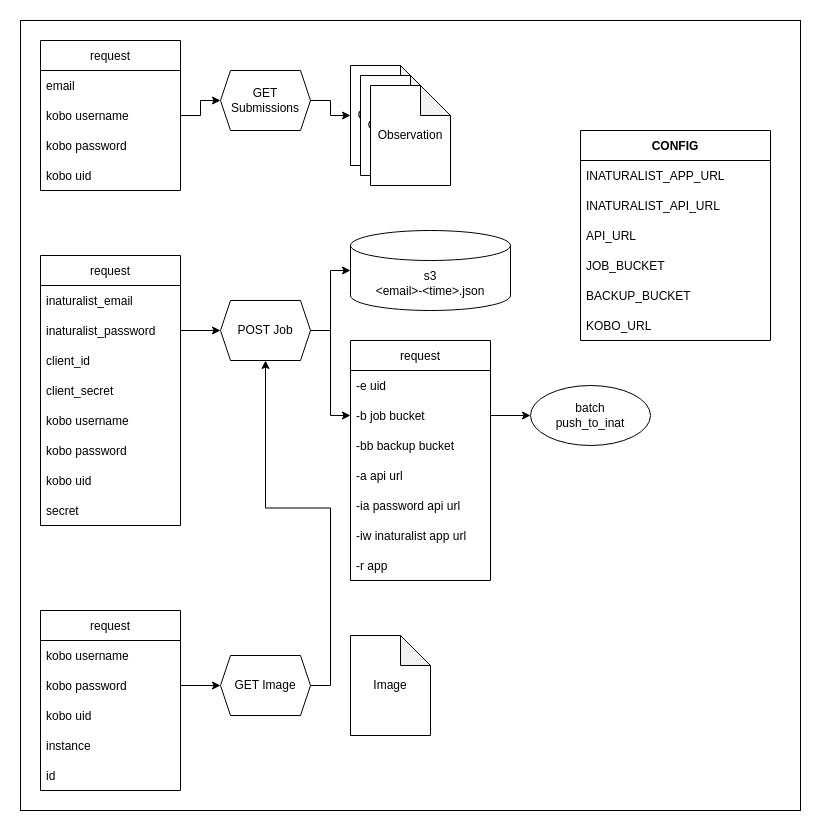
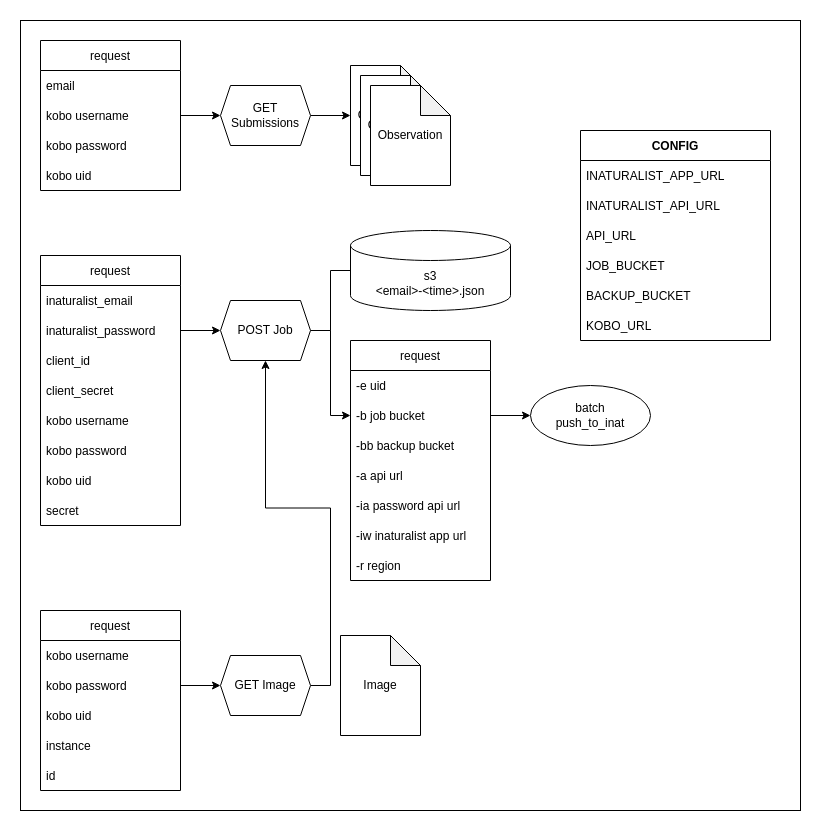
  <mxCell id="0" />
  <mxCell id="1" parent="0" />
  <mxCell id="2" value="" style="rounded=0;whiteSpace=wrap;html=1;" parent="1" vertex="1"><mxGeometry x="20" y="20" width="780" height="790" as="geometry" /></mxCell>
- <mxCell id="3" style="edgeStyle=orthogonalEdgeStyle;rounded=0;orthogonalLoop=1;jettySize=auto;html=1;exitX=1;exitY=0.5;exitDx=0;exitDy=0;entryX=0;entryY=0.5;entryDx=0;entryDy=0;entryPerimeter=0;" parent="1" source="5" target="16" edge="1"><mxGeometry relative="1" as="geometry" /></mxCell>
+ <mxCell id="3" style="edgeStyle=orthogonalEdgeStyle;rounded=0;orthogonalLoop=1;jettySize=auto;html=1;exitX=1;exitY=0.5;exitDx=0;exitDy=0;entryX=0;entryY=0.5;entryDx=0;entryDy=0;entryPerimeter=0;endArrow=none;" parent="1" source="5" target="16" edge="1"><mxGeometry relative="1" as="geometry" /></mxCell>
  <mxCell id="4" style="edgeStyle=orthogonalEdgeStyle;rounded=0;orthogonalLoop=1;jettySize=auto;html=1;exitX=1;exitY=0.5;exitDx=0;exitDy=0;entryX=0;entryY=0.5;entryDx=0;entryDy=0;" parent="1" source="5" target="20" edge="1"><mxGeometry relative="1" as="geometry" /></mxCell>
  <mxCell id="5" value="POST Job" style="shape=hexagon;perimeter=hexagonPerimeter2;whiteSpace=wrap;html=1;fixedSize=1;size=10;" parent="1" vertex="1"><mxGeometry x="220" y="300" width="90" height="60" as="geometry" /></mxCell>
  <mxCell id="6" value="request" style="swimlane;fontStyle=0;childLayout=stackLayout;horizontal=1;startSize=30;horizontalStack=0;resizeParent=1;resizeParentMax=0;resizeLast=0;collapsible=1;marginBottom=0;" parent="1" vertex="1"><mxGeometry x="40" y="255" width="140" height="270" as="geometry" /></mxCell>
  <mxCell id="7" value="inaturalist_email" style="text;strokeColor=none;fillColor=none;align=left;verticalAlign=middle;spacingLeft=4;spacingRight=4;overflow=hidden;points=[[0,0.5],[1,0.5]];portConstraint=eastwest;rotatable=0;" parent="6" vertex="1"><mxGeometry y="30" width="140" height="30" as="geometry" /></mxCell>
  <mxCell id="8" value="inaturalist_password" style="text;strokeColor=none;fillColor=none;align=left;verticalAlign=middle;spacingLeft=4;spacingRight=4;overflow=hidden;points=[[0,0.5],[1,0.5]];portConstraint=eastwest;rotatable=0;" parent="6" vertex="1"><mxGeometry y="60" width="140" height="30" as="geometry" /></mxCell>
  <mxCell id="9" value="client_id" style="text;strokeColor=none;fillColor=none;align=left;verticalAlign=middle;spacingLeft=4;spacingRight=4;overflow=hidden;points=[[0,0.5],[1,0.5]];portConstraint=eastwest;rotatable=0;" parent="6" vertex="1"><mxGeometry y="90" width="140" height="30" as="geometry" /></mxCell>
  <mxCell id="10" value="client_secret" style="text;strokeColor=none;fillColor=none;align=left;verticalAlign=middle;spacingLeft=4;spacingRight=4;overflow=hidden;points=[[0,0.5],[1,0.5]];portConstraint=eastwest;rotatable=0;" parent="6" vertex="1"><mxGeometry y="120" width="140" height="30" as="geometry" /></mxCell>
  <mxCell id="11" value="kobo username" style="text;strokeColor=none;fillColor=none;align=left;verticalAlign=middle;spacingLeft=4;spacingRight=4;overflow=hidden;points=[[0,0.5],[1,0.5]];portConstraint=eastwest;rotatable=0;" parent="6" vertex="1"><mxGeometry y="150" width="140" height="30" as="geometry" /></mxCell>
  <mxCell id="12" value="kobo password" style="text;strokeColor=none;fillColor=none;align=left;verticalAlign=middle;spacingLeft=4;spacingRight=4;overflow=hidden;points=[[0,0.5],[1,0.5]];portConstraint=eastwest;rotatable=0;" parent="6" vertex="1"><mxGeometry y="180" width="140" height="30" as="geometry" /></mxCell>
  <mxCell id="13" value="kobo uid" style="text;strokeColor=none;fillColor=none;align=left;verticalAlign=middle;spacingLeft=4;spacingRight=4;overflow=hidden;points=[[0,0.5],[1,0.5]];portConstraint=eastwest;rotatable=0;" parent="6" vertex="1"><mxGeometry y="210" width="140" height="30" as="geometry" /></mxCell>
  <mxCell id="14" value="secret" style="text;strokeColor=none;fillColor=none;align=left;verticalAlign=middle;spacingLeft=4;spacingRight=4;overflow=hidden;points=[[0,0.5],[1,0.5]];portConstraint=eastwest;rotatable=0;" parent="6" vertex="1"><mxGeometry y="240" width="140" height="30" as="geometry" /></mxCell>
  <mxCell id="15" style="edgeStyle=orthogonalEdgeStyle;rounded=0;orthogonalLoop=1;jettySize=auto;html=1;exitX=1;exitY=0.5;exitDx=0;exitDy=0;entryX=0;entryY=0.5;entryDx=0;entryDy=0;" parent="1" source="8" target="5" edge="1"><mxGeometry relative="1" as="geometry" /></mxCell>
  <mxCell id="16" value="s3&lt;br&gt;&amp;lt;email&amp;gt;-&amp;lt;time&amp;gt;.json" style="shape=cylinder3;whiteSpace=wrap;html=1;boundedLbl=1;backgroundOutline=1;size=15;" parent="1" vertex="1"><mxGeometry x="350" y="230" width="160" height="80" as="geometry" /></mxCell>
  <mxCell id="17" value="batch&lt;br&gt;push_to_inat" style="ellipse;whiteSpace=wrap;html=1;" parent="1" vertex="1"><mxGeometry x="530" y="385" width="120" height="60" as="geometry" /></mxCell>
  <mxCell id="18" value="request" style="swimlane;fontStyle=0;childLayout=stackLayout;horizontal=1;startSize=30;horizontalStack=0;resizeParent=1;resizeParentMax=0;resizeLast=0;collapsible=1;marginBottom=0;" parent="1" vertex="1"><mxGeometry x="350" y="340" width="140" height="240" as="geometry" /></mxCell>
  <mxCell id="19" value="-e uid" style="text;strokeColor=none;fillColor=none;align=left;verticalAlign=middle;spacingLeft=4;spacingRight=4;overflow=hidden;points=[[0,0.5],[1,0.5]];portConstraint=eastwest;rotatable=0;" parent="18" vertex="1"><mxGeometry y="30" width="140" height="30" as="geometry" /></mxCell>
  <mxCell id="20" value="-b job bucket" style="text;strokeColor=none;fillColor=none;align=left;verticalAlign=middle;spacingLeft=4;spacingRight=4;overflow=hidden;points=[[0,0.5],[1,0.5]];portConstraint=eastwest;rotatable=0;" parent="18" vertex="1"><mxGeometry y="60" width="140" height="30" as="geometry" /></mxCell>
  <mxCell id="21" value="-bb backup bucket" style="text;strokeColor=none;fillColor=none;align=left;verticalAlign=middle;spacingLeft=4;spacingRight=4;overflow=hidden;points=[[0,0.5],[1,0.5]];portConstraint=eastwest;rotatable=0;" parent="18" vertex="1"><mxGeometry y="90" width="140" height="30" as="geometry" /></mxCell>
  <mxCell id="22" value="-a api url" style="text;strokeColor=none;fillColor=none;align=left;verticalAlign=middle;spacingLeft=4;spacingRight=4;overflow=hidden;points=[[0,0.5],[1,0.5]];portConstraint=eastwest;rotatable=0;" parent="18" vertex="1"><mxGeometry y="120" width="140" height="30" as="geometry" /></mxCell>
  <mxCell id="23" value="-ia password api url" style="text;strokeColor=none;fillColor=none;align=left;verticalAlign=middle;spacingLeft=4;spacingRight=4;overflow=hidden;points=[[0,0.5],[1,0.5]];portConstraint=eastwest;rotatable=0;" parent="18" vertex="1"><mxGeometry y="150" width="140" height="30" as="geometry" /></mxCell>
  <mxCell id="24" value="-iw inaturalist app url" style="text;strokeColor=none;fillColor=none;align=left;verticalAlign=middle;spacingLeft=4;spacingRight=4;overflow=hidden;points=[[0,0.5],[1,0.5]];portConstraint=eastwest;rotatable=0;" parent="18" vertex="1"><mxGeometry y="180" width="140" height="30" as="geometry" /></mxCell>
- <mxCell id="25" value="-r app" style="text;strokeColor=none;fillColor=none;align=left;verticalAlign=middle;spacingLeft=4;spacingRight=4;overflow=hidden;points=[[0,0.5],[1,0.5]];portConstraint=eastwest;rotatable=0;" parent="18" vertex="1"><mxGeometry y="210" width="140" height="30" as="geometry" /></mxCell>
+ <mxCell id="25" value="-r region" style="text;strokeColor=none;fillColor=none;align=left;verticalAlign=middle;spacingLeft=4;spacingRight=4;overflow=hidden;points=[[0,0.5],[1,0.5]];portConstraint=eastwest;rotatable=0;" parent="18" vertex="1"><mxGeometry y="210" width="140" height="30" as="geometry" /></mxCell>
  <mxCell id="26" style="edgeStyle=orthogonalEdgeStyle;rounded=0;orthogonalLoop=1;jettySize=auto;html=1;exitX=1;exitY=0.5;exitDx=0;exitDy=0;entryX=0;entryY=0.5;entryDx=0;entryDy=0;" parent="1" source="20" target="17" edge="1"><mxGeometry relative="1" as="geometry" /></mxCell>
  <mxCell id="27" value="CONFIG" style="swimlane;fontStyle=1;childLayout=stackLayout;horizontal=1;startSize=30;horizontalStack=0;resizeParent=1;resizeParentMax=0;resizeLast=0;collapsible=1;marginBottom=0;" parent="1" vertex="1"><mxGeometry x="580" y="130" width="190" height="210" as="geometry" /></mxCell>
  <mxCell id="28" value="INATURALIST_APP_URL" style="text;strokeColor=none;fillColor=none;align=left;verticalAlign=middle;spacingLeft=4;spacingRight=4;overflow=hidden;points=[[0,0.5],[1,0.5]];portConstraint=eastwest;rotatable=0;" parent="27" vertex="1"><mxGeometry y="30" width="190" height="30" as="geometry" /></mxCell>
  <mxCell id="29" value="INATURALIST_API_URL" style="text;strokeColor=none;fillColor=none;align=left;verticalAlign=middle;spacingLeft=4;spacingRight=4;overflow=hidden;points=[[0,0.5],[1,0.5]];portConstraint=eastwest;rotatable=0;" parent="27" vertex="1"><mxGeometry y="60" width="190" height="30" as="geometry" /></mxCell>
  <mxCell id="30" value="API_URL" style="text;strokeColor=none;fillColor=none;align=left;verticalAlign=middle;spacingLeft=4;spacingRight=4;overflow=hidden;points=[[0,0.5],[1,0.5]];portConstraint=eastwest;rotatable=0;" parent="27" vertex="1"><mxGeometry y="90" width="190" height="30" as="geometry" /></mxCell>
  <mxCell id="31" value="JOB_BUCKET" style="text;strokeColor=none;fillColor=none;align=left;verticalAlign=middle;spacingLeft=4;spacingRight=4;overflow=hidden;points=[[0,0.5],[1,0.5]];portConstraint=eastwest;rotatable=0;" parent="27" vertex="1"><mxGeometry y="120" width="190" height="30" as="geometry" /></mxCell>
  <mxCell id="32" value="BACKUP_BUCKET" style="text;strokeColor=none;fillColor=none;align=left;verticalAlign=middle;spacingLeft=4;spacingRight=4;overflow=hidden;points=[[0,0.5],[1,0.5]];portConstraint=eastwest;rotatable=0;" parent="27" vertex="1"><mxGeometry y="150" width="190" height="30" as="geometry" /></mxCell>
  <mxCell id="33" value="KOBO_URL" style="text;strokeColor=none;fillColor=none;align=left;verticalAlign=middle;spacingLeft=4;spacingRight=4;overflow=hidden;points=[[0,0.5],[1,0.5]];portConstraint=eastwest;rotatable=0;" parent="27" vertex="1"><mxGeometry y="180" width="190" height="30" as="geometry" /></mxCell>
  <mxCell id="34" value="request" style="swimlane;fontStyle=0;childLayout=stackLayout;horizontal=1;startSize=30;horizontalStack=0;resizeParent=1;resizeParentMax=0;resizeLast=0;collapsible=1;marginBottom=0;" parent="1" vertex="1"><mxGeometry x="40" y="40" width="140" height="150" as="geometry" /></mxCell>
  <mxCell id="35" value="email" style="text;strokeColor=none;fillColor=none;align=left;verticalAlign=middle;spacingLeft=4;spacingRight=4;overflow=hidden;points=[[0,0.5],[1,0.5]];portConstraint=eastwest;rotatable=0;" parent="34" vertex="1"><mxGeometry y="30" width="140" height="30" as="geometry" /></mxCell>
  <mxCell id="36" value="kobo username" style="text;strokeColor=none;fillColor=none;align=left;verticalAlign=middle;spacingLeft=4;spacingRight=4;overflow=hidden;points=[[0,0.5],[1,0.5]];portConstraint=eastwest;rotatable=0;" parent="34" vertex="1"><mxGeometry y="60" width="140" height="30" as="geometry" /></mxCell>
  <mxCell id="37" value="kobo password" style="text;strokeColor=none;fillColor=none;align=left;verticalAlign=middle;spacingLeft=4;spacingRight=4;overflow=hidden;points=[[0,0.5],[1,0.5]];portConstraint=eastwest;rotatable=0;" parent="34" vertex="1"><mxGeometry y="90" width="140" height="30" as="geometry" /></mxCell>
  <mxCell id="38" value="kobo uid" style="text;strokeColor=none;fillColor=none;align=left;verticalAlign=middle;spacingLeft=4;spacingRight=4;overflow=hidden;points=[[0,0.5],[1,0.5]];portConstraint=eastwest;rotatable=0;" parent="34" vertex="1"><mxGeometry y="120" width="140" height="30" as="geometry" /></mxCell>
  <mxCell id="39" style="edgeStyle=orthogonalEdgeStyle;rounded=0;orthogonalLoop=1;jettySize=auto;html=1;exitX=1;exitY=0.5;exitDx=0;exitDy=0;entryX=0;entryY=0.5;entryDx=0;entryDy=0;entryPerimeter=0;" parent="1" source="40" target="43" edge="1"><mxGeometry relative="1" as="geometry" /></mxCell>
- <mxCell id="40" value="GET Submissions" style="shape=hexagon;perimeter=hexagonPerimeter2;whiteSpace=wrap;html=1;fixedSize=1;size=10;" parent="1" vertex="1"><mxGeometry x="220" y="70" width="90" height="60" as="geometry" /></mxCell>
+ <mxCell id="40" value="GET Submissions" style="shape=hexagon;perimeter=hexagonPerimeter2;whiteSpace=wrap;html=1;fixedSize=1;size=10;" parent="1" vertex="1"><mxGeometry x="220" y="85" width="90" height="60" as="geometry" /></mxCell>
  <mxCell id="41" style="edgeStyle=orthogonalEdgeStyle;rounded=0;orthogonalLoop=1;jettySize=auto;html=1;exitX=1;exitY=0.5;exitDx=0;exitDy=0;entryX=0;entryY=0.5;entryDx=0;entryDy=0;" parent="1" source="36" target="40" edge="1"><mxGeometry relative="1" as="geometry" /></mxCell>
  <mxCell id="42" value="" style="group" parent="1" vertex="1" connectable="0"><mxGeometry x="350" y="65" width="100" height="120" as="geometry" /></mxCell>
  <mxCell id="43" value="Observation" style="shape=note;whiteSpace=wrap;html=1;backgroundOutline=1;darkOpacity=0.05;" parent="42" vertex="1"><mxGeometry width="80" height="100" as="geometry" /></mxCell>
  <mxCell id="44" value="Observation" style="shape=note;whiteSpace=wrap;html=1;backgroundOutline=1;darkOpacity=0.05;" parent="42" vertex="1"><mxGeometry x="10" y="10" width="80" height="100" as="geometry" /></mxCell>
  <mxCell id="45" value="Observation" style="shape=note;whiteSpace=wrap;html=1;backgroundOutline=1;darkOpacity=0.05;" parent="42" vertex="1"><mxGeometry x="20" y="20" width="80" height="100" as="geometry" /></mxCell>
  <mxCell id="46" value="request" style="swimlane;fontStyle=0;childLayout=stackLayout;horizontal=1;startSize=30;horizontalStack=0;resizeParent=1;resizeParentMax=0;resizeLast=0;collapsible=1;marginBottom=0;" parent="1" vertex="1"><mxGeometry x="40" y="610" width="140" height="180" as="geometry" /></mxCell>
  <mxCell id="47" value="kobo username" style="text;strokeColor=none;fillColor=none;align=left;verticalAlign=middle;spacingLeft=4;spacingRight=4;overflow=hidden;points=[[0,0.5],[1,0.5]];portConstraint=eastwest;rotatable=0;" parent="46" vertex="1"><mxGeometry y="30" width="140" height="30" as="geometry" /></mxCell>
  <mxCell id="48" value="kobo password" style="text;strokeColor=none;fillColor=none;align=left;verticalAlign=middle;spacingLeft=4;spacingRight=4;overflow=hidden;points=[[0,0.5],[1,0.5]];portConstraint=eastwest;rotatable=0;" parent="46" vertex="1"><mxGeometry y="60" width="140" height="30" as="geometry" /></mxCell>
  <mxCell id="49" value="kobo uid" style="text;strokeColor=none;fillColor=none;align=left;verticalAlign=middle;spacingLeft=4;spacingRight=4;overflow=hidden;points=[[0,0.5],[1,0.5]];portConstraint=eastwest;rotatable=0;" parent="46" vertex="1"><mxGeometry y="90" width="140" height="30" as="geometry" /></mxCell>
  <mxCell id="50" value="instance" style="text;strokeColor=none;fillColor=none;align=left;verticalAlign=middle;spacingLeft=4;spacingRight=4;overflow=hidden;points=[[0,0.5],[1,0.5]];portConstraint=eastwest;rotatable=0;" parent="46" vertex="1"><mxGeometry y="120" width="140" height="30" as="geometry" /></mxCell>
  <mxCell id="51" value="id" style="text;strokeColor=none;fillColor=none;align=left;verticalAlign=middle;spacingLeft=4;spacingRight=4;overflow=hidden;points=[[0,0.5],[1,0.5]];portConstraint=eastwest;rotatable=0;" parent="46" vertex="1"><mxGeometry y="150" width="140" height="30" as="geometry" /></mxCell>
  <mxCell id="52" style="edgeStyle=orthogonalEdgeStyle;rounded=0;orthogonalLoop=1;jettySize=auto;html=1;exitX=1;exitY=0.5;exitDx=0;exitDy=0;" parent="1" source="53" target="5" edge="1"><mxGeometry relative="1" as="geometry" /></mxCell>
  <mxCell id="53" value="GET Image" style="shape=hexagon;perimeter=hexagonPerimeter2;whiteSpace=wrap;html=1;fixedSize=1;size=10;" parent="1" vertex="1"><mxGeometry x="220" y="655" width="90" height="60" as="geometry" /></mxCell>
  <mxCell id="54" style="edgeStyle=orthogonalEdgeStyle;rounded=0;orthogonalLoop=1;jettySize=auto;html=1;exitX=1;exitY=0.5;exitDx=0;exitDy=0;entryX=0;entryY=0.5;entryDx=0;entryDy=0;" parent="1" source="48" target="53" edge="1"><mxGeometry relative="1" as="geometry" /></mxCell>
- <mxCell id="55" value="Image" style="shape=note;whiteSpace=wrap;html=1;backgroundOutline=1;darkOpacity=0.05;" parent="1" vertex="1"><mxGeometry x="350" y="635" width="80" height="100" as="geometry" /></mxCell>
+ <mxCell id="55" value="Image" style="shape=note;whiteSpace=wrap;html=1;backgroundOutline=1;darkOpacity=0.05;" parent="1" vertex="1"><mxGeometry x="340" y="635" width="80" height="100" as="geometry" /></mxCell>
